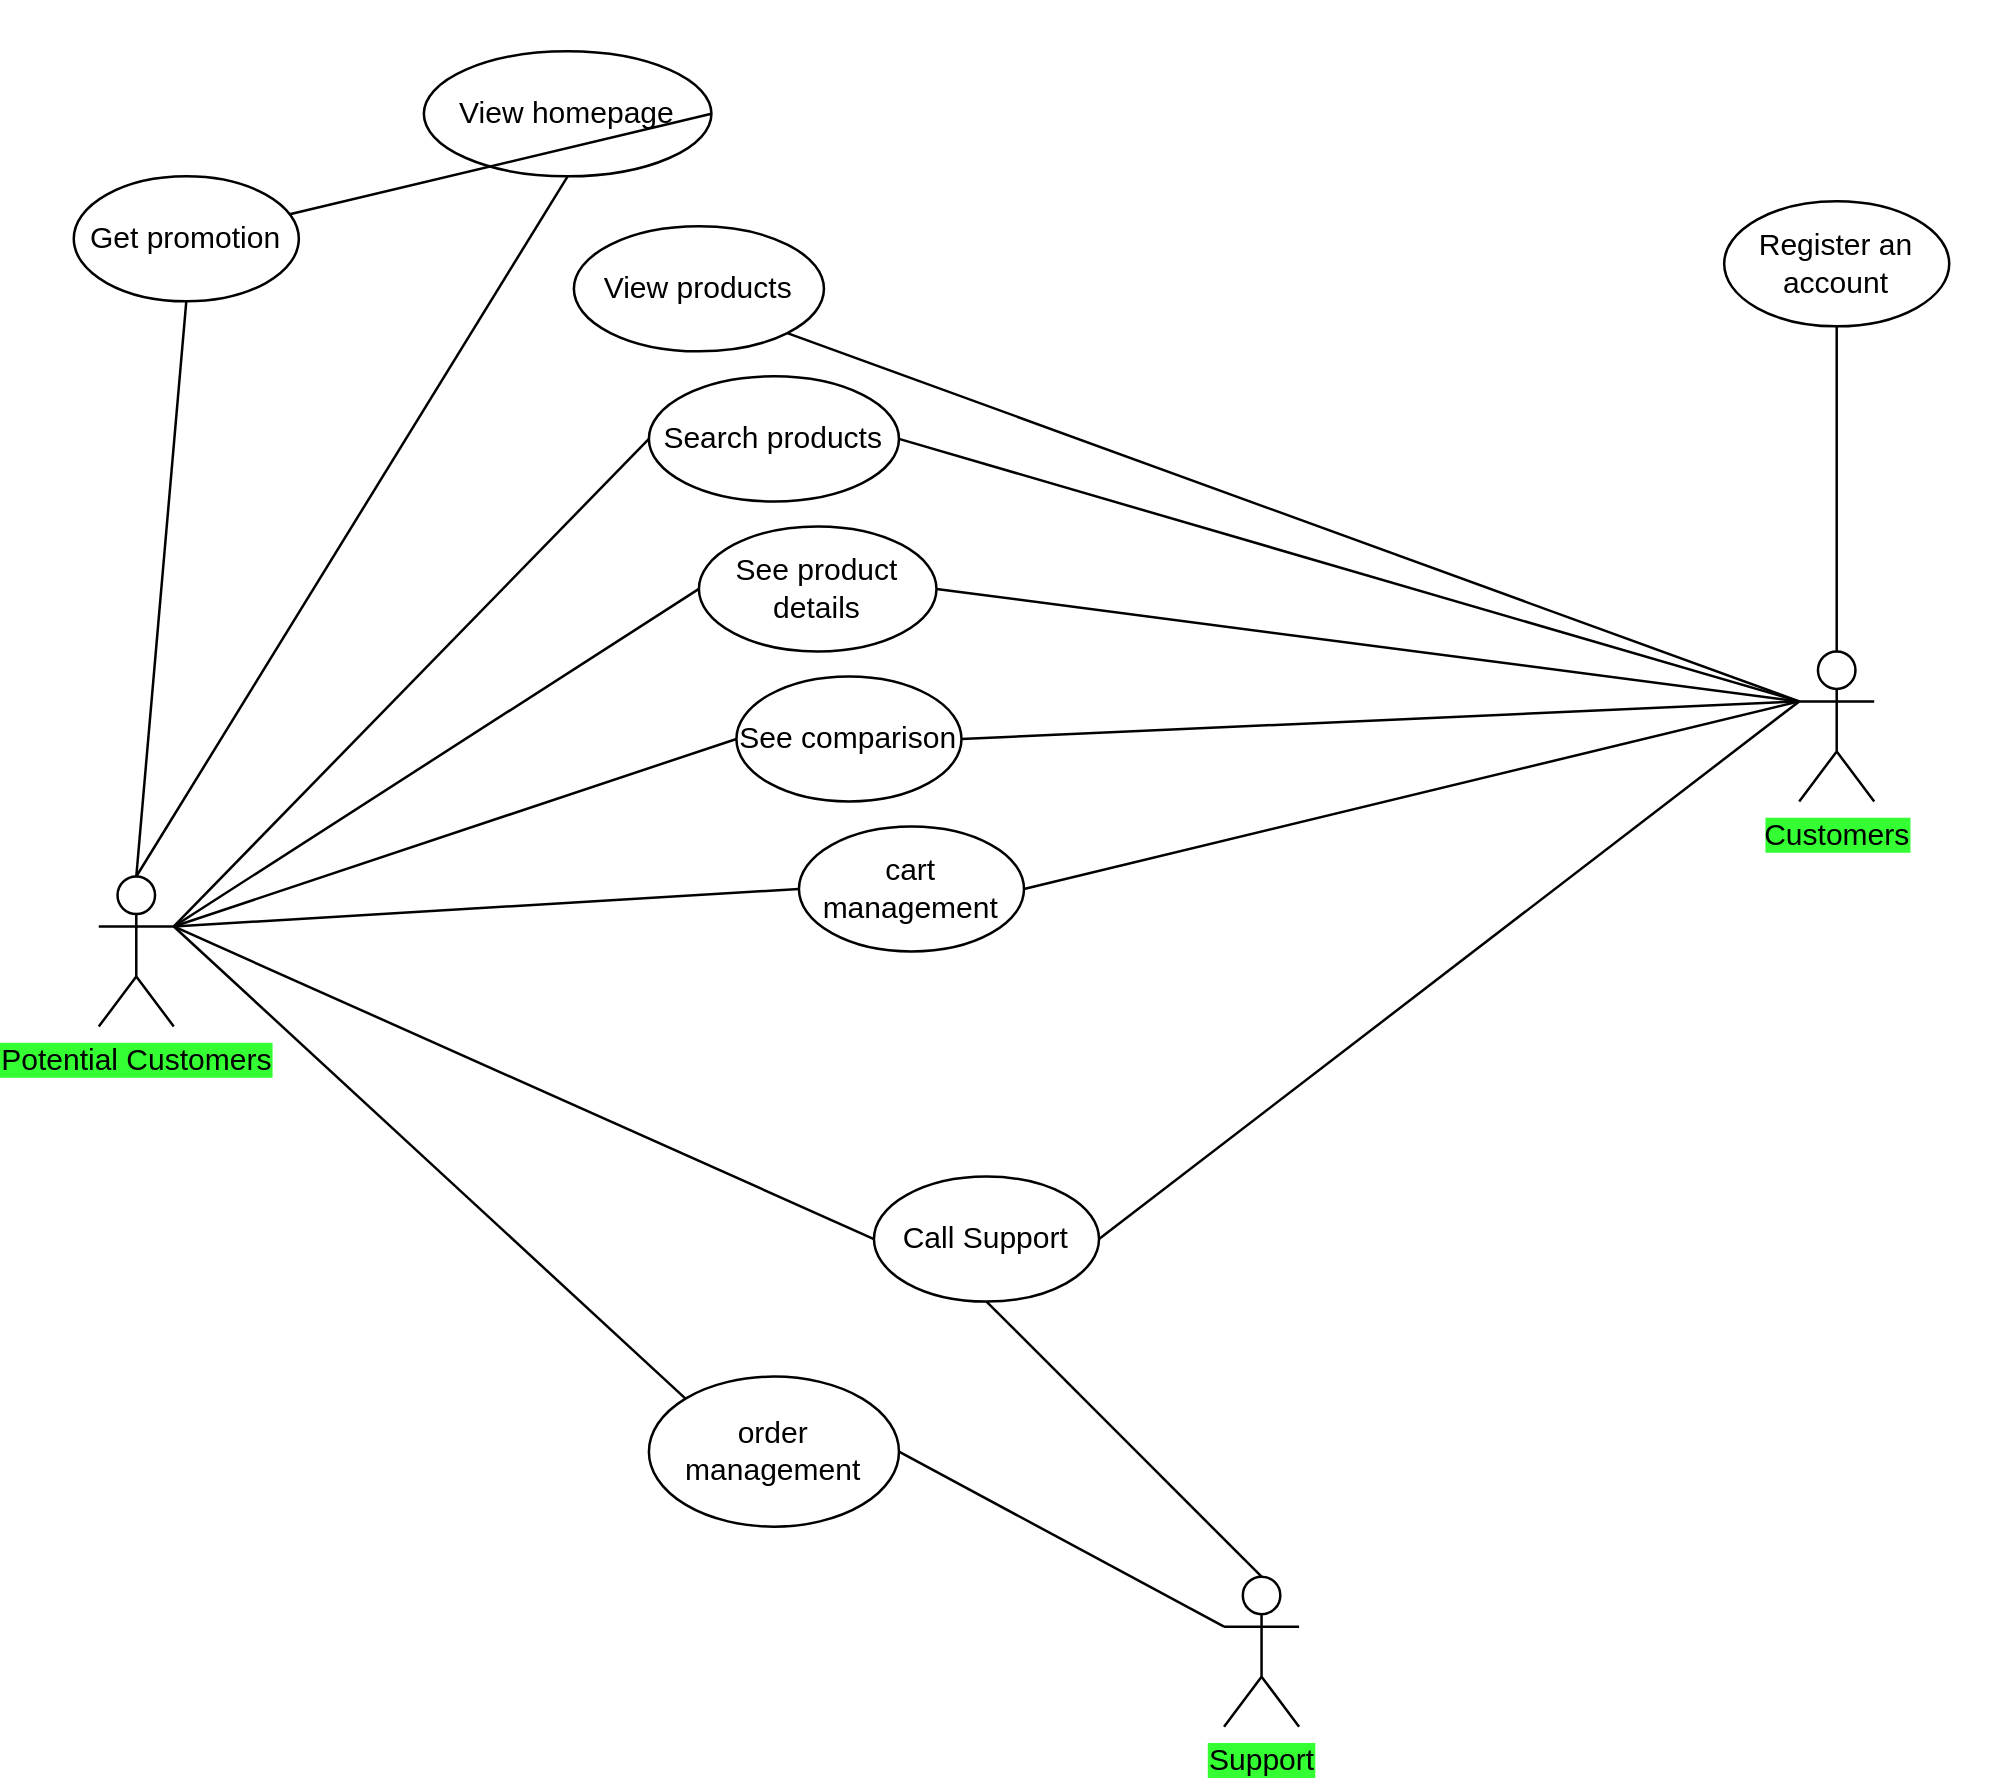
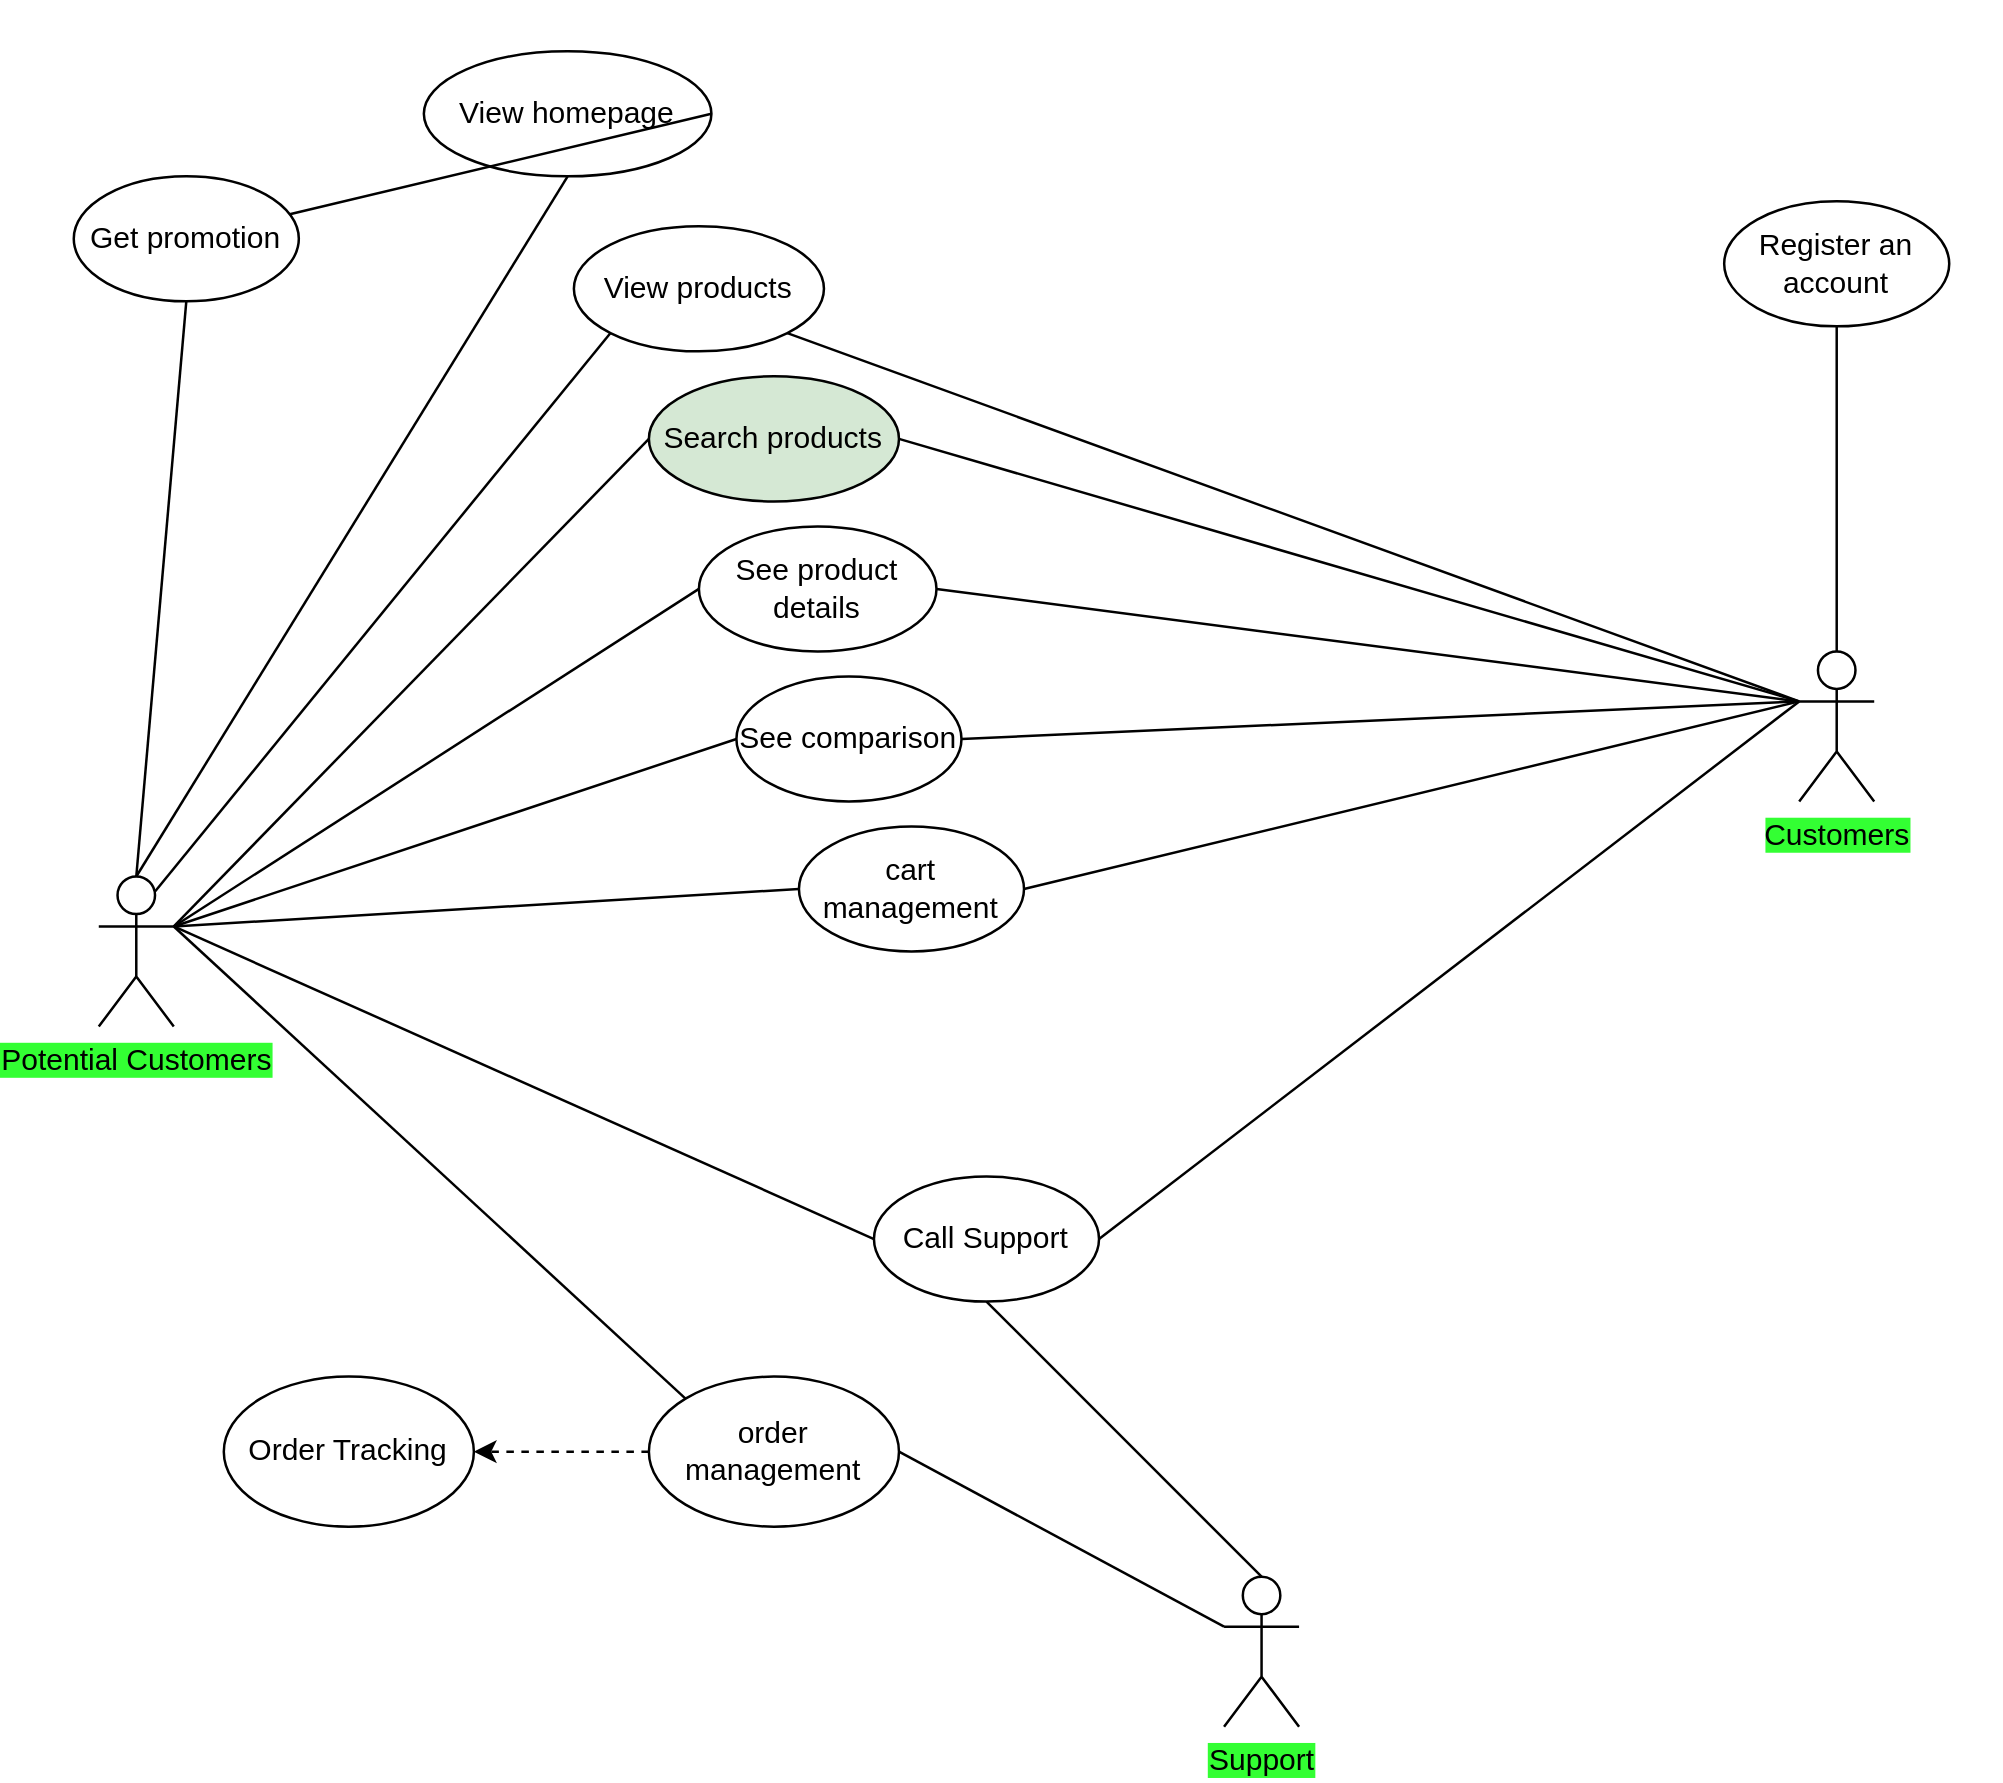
  <mxCell id="0" />
  <mxCell id="1" parent="0" />
  <mxCell id="2" value="Potential Customers" style="shape=umlActor;verticalLabelPosition=bottom;verticalAlign=top;html=1;outlineConnect=0;labelBackgroundColor=#33FF33;" parent="1" vertex="1"><mxGeometry x="30" y="350" width="30" height="60" as="geometry" /></mxCell>
  <mxCell id="3" value="View homepage" style="ellipse;whiteSpace=wrap;html=1;labelBackgroundColor=none;" parent="1" vertex="1"><mxGeometry x="160" y="20" width="115" height="50" as="geometry" /></mxCell>
  <mxCell id="4" value="" style="endArrow=none;html=1;rounded=0;entryX=0.5;entryY=1;entryDx=0;entryDy=0;exitX=0.5;exitY=0;exitDx=0;exitDy=0;exitPerimeter=0;" parent="1" source="2" target="3" edge="1"><mxGeometry width="50" height="50" relative="1" as="geometry"><mxPoint x="320" y="290" as="sourcePoint" /><mxPoint x="370" y="240" as="targetPoint" /></mxGeometry></mxCell>
  <mxCell id="5" value="View products" style="ellipse;whiteSpace=wrap;html=1;labelBackgroundColor=none;" parent="1" vertex="1"><mxGeometry x="220" y="90" width="100" height="50" as="geometry" /></mxCell>
- <mxCell id="7" value="Search products" style="ellipse;whiteSpace=wrap;html=1;labelBackgroundColor=none;" parent="1" vertex="1"><mxGeometry x="250" y="150" width="100" height="50" as="geometry" /></mxCell>
+ <mxCell id="6" value="" style="endArrow=none;html=1;rounded=0;entryX=0;entryY=1;entryDx=0;entryDy=0;exitX=0.75;exitY=0.1;exitDx=0;exitDy=0;exitPerimeter=0;" parent="1" source="2" target="5" edge="1"><mxGeometry width="50" height="50" relative="1" as="geometry"><mxPoint x="360" y="280" as="sourcePoint" /><mxPoint x="410" y="230" as="targetPoint" /></mxGeometry></mxCell>
+ <mxCell id="7" value="Search products" style="ellipse;whiteSpace=wrap;html=1;labelBackgroundColor=none;fillColor=#d5e8d4;" parent="1" vertex="1"><mxGeometry x="250" y="150" width="100" height="50" as="geometry" /></mxCell>
  <mxCell id="8" value="See product details" style="ellipse;whiteSpace=wrap;html=1;labelBackgroundColor=none;" parent="1" vertex="1"><mxGeometry x="270" y="210" width="95" height="50" as="geometry" /></mxCell>
  <mxCell id="9" value="" style="endArrow=none;html=1;rounded=0;entryX=0;entryY=0.5;entryDx=0;entryDy=0;exitX=1;exitY=0.333;exitDx=0;exitDy=0;exitPerimeter=0;" parent="1" source="2" target="8" edge="1"><mxGeometry width="50" height="50" relative="1" as="geometry"><mxPoint x="40" y="170" as="sourcePoint" /><mxPoint x="130" y="170" as="targetPoint" /></mxGeometry></mxCell>
  <mxCell id="10" value="" style="endArrow=none;html=1;rounded=0;entryX=0;entryY=0.5;entryDx=0;entryDy=0;exitX=1;exitY=0.333;exitDx=0;exitDy=0;exitPerimeter=0;" parent="1" source="2" target="7" edge="1"><mxGeometry width="50" height="50" relative="1" as="geometry"><mxPoint x="60" y="180" as="sourcePoint" /><mxPoint x="110" y="130" as="targetPoint" /></mxGeometry></mxCell>
  <mxCell id="11" value="Get promotion" style="ellipse;whiteSpace=wrap;html=1;labelBackgroundColor=none;" parent="1" vertex="1"><mxGeometry x="20" y="70" width="90" height="50" as="geometry" /></mxCell>
  <mxCell id="12" value="" style="endArrow=none;html=1;rounded=0;entryX=0.5;entryY=1;entryDx=0;entryDy=0;exitX=0.5;exitY=0;exitDx=0;exitDy=0;exitPerimeter=0;" parent="1" source="2" target="11" edge="1"><mxGeometry width="50" height="50" relative="1" as="geometry"><mxPoint x="70" y="270" as="sourcePoint" /><mxPoint x="120" y="220" as="targetPoint" /></mxGeometry></mxCell>
  <mxCell id="13" value="See comparison" style="ellipse;whiteSpace=wrap;html=1;labelBackgroundColor=none;" parent="1" vertex="1"><mxGeometry x="285" y="270" width="90" height="50" as="geometry" /></mxCell>
  <mxCell id="14" value="" style="endArrow=none;html=1;rounded=0;entryX=0;entryY=0.5;entryDx=0;entryDy=0;exitX=1;exitY=0.333;exitDx=0;exitDy=0;exitPerimeter=0;" parent="1" source="2" target="13" edge="1"><mxGeometry width="50" height="50" relative="1" as="geometry"><mxPoint x="360" y="430" as="sourcePoint" /><mxPoint x="410" y="380" as="targetPoint" /></mxGeometry></mxCell>
  <mxCell id="15" value="Support" style="shape=umlActor;verticalLabelPosition=bottom;verticalAlign=top;html=1;outlineConnect=0;labelBackgroundColor=#33FF33;" parent="1" vertex="1"><mxGeometry x="480" y="630" width="30" height="60" as="geometry" /></mxCell>
  <mxCell id="16" value="cart management" style="ellipse;whiteSpace=wrap;html=1;labelBackgroundColor=none;" parent="1" vertex="1"><mxGeometry x="310" y="330" width="90" height="50" as="geometry" /></mxCell>
  <mxCell id="17" value="" style="endArrow=none;html=1;rounded=0;entryX=0;entryY=0.5;entryDx=0;entryDy=0;exitX=1;exitY=0.333;exitDx=0;exitDy=0;exitPerimeter=0;" parent="1" source="2" target="16" edge="1"><mxGeometry width="50" height="50" relative="1" as="geometry"><mxPoint x="360" y="420" as="sourcePoint" /><mxPoint x="410" y="370" as="targetPoint" /></mxGeometry></mxCell>
  <mxCell id="18" value="Register an account" style="ellipse;whiteSpace=wrap;html=1;labelBackgroundColor=none;" parent="1" vertex="1"><mxGeometry x="680" y="80" width="90" height="50" as="geometry" /></mxCell>
  <mxCell id="19" value="" style="endArrow=none;html=1;rounded=0;exitX=0.5;exitY=1;exitDx=0;exitDy=0;entryX=0.5;entryY=0;entryDx=0;entryDy=0;entryPerimeter=0;" parent="1" source="18" target="23" edge="1"><mxGeometry width="50" height="50" relative="1" as="geometry"><mxPoint x="360" y="420" as="sourcePoint" /><mxPoint x="15" y="300" as="targetPoint" /></mxGeometry></mxCell>
  <mxCell id="20" value="Call Support" style="ellipse;whiteSpace=wrap;html=1;labelBackgroundColor=none;" parent="1" vertex="1"><mxGeometry x="340" y="470" width="90" height="50" as="geometry" /></mxCell>
  <mxCell id="21" value="" style="endArrow=none;html=1;rounded=0;exitX=0;exitY=0.5;exitDx=0;exitDy=0;entryX=1;entryY=0.333;entryDx=0;entryDy=0;entryPerimeter=0;" parent="1" source="20" target="2" edge="1"><mxGeometry width="50" height="50" relative="1" as="geometry"><mxPoint x="360" y="430" as="sourcePoint" /><mxPoint x="410" y="380" as="targetPoint" /></mxGeometry></mxCell>
  <mxCell id="22" value="" style="endArrow=none;html=1;rounded=0;exitX=0.5;exitY=1;exitDx=0;exitDy=0;entryX=0.5;entryY=0;entryDx=0;entryDy=0;entryPerimeter=0;" parent="1" source="20" target="15" edge="1"><mxGeometry width="50" height="50" relative="1" as="geometry"><mxPoint x="360" y="430" as="sourcePoint" /><mxPoint x="410" y="380" as="targetPoint" /></mxGeometry></mxCell>
  <mxCell id="23" value="Customers" style="shape=umlActor;verticalLabelPosition=bottom;verticalAlign=top;html=1;outlineConnect=0;labelBackgroundColor=#33FF33;" parent="1" vertex="1"><mxGeometry x="710" y="260" width="30" height="60" as="geometry" /></mxCell>
  <mxCell id="24" value="" style="endArrow=none;html=1;rounded=0;entryX=1;entryY=0.5;entryDx=0;entryDy=0;exitX=0;exitY=0.333;exitDx=0;exitDy=0;exitPerimeter=0;" parent="1" source="23" target="20" edge="1"><mxGeometry width="50" height="50" relative="1" as="geometry"><mxPoint x="360" y="440" as="sourcePoint" /><mxPoint x="410" y="390" as="targetPoint" /></mxGeometry></mxCell>
  <mxCell id="25" value="order management" style="ellipse;whiteSpace=wrap;html=1;labelBackgroundColor=none;" parent="1" vertex="1"><mxGeometry x="250" y="550" width="100" height="60" as="geometry" /></mxCell>
+ <mxCell id="26" value="Order Tracking" style="ellipse;whiteSpace=wrap;html=1;labelBackgroundColor=none;" parent="1" vertex="1"><mxGeometry x="80" y="550" width="100" height="60" as="geometry" /></mxCell>
+ <mxCell id="27" value="" style="endArrow=classic;html=1;rounded=0;dashed=1;exitX=0;exitY=0.5;exitDx=0;exitDy=0;entryX=1;entryY=0.5;entryDx=0;entryDy=0;" parent="1" source="25" target="26" edge="1"><mxGeometry width="50" height="50" relative="1" as="geometry"><mxPoint x="360" y="440" as="sourcePoint" /><mxPoint x="410" y="390" as="targetPoint" /></mxGeometry></mxCell>
  <mxCell id="28" value="" style="endArrow=none;html=1;rounded=0;exitX=0;exitY=0.333;exitDx=0;exitDy=0;exitPerimeter=0;entryX=1;entryY=0.5;entryDx=0;entryDy=0;" parent="1" source="15" target="25" edge="1"><mxGeometry width="50" height="50" relative="1" as="geometry"><mxPoint x="360" y="440" as="sourcePoint" /><mxPoint x="410" y="390" as="targetPoint" /></mxGeometry></mxCell>
  <mxCell id="29" value="" style="endArrow=none;html=1;rounded=0;entryX=0;entryY=0.333;entryDx=0;entryDy=0;entryPerimeter=0;exitX=1;exitY=0.5;exitDx=0;exitDy=0;" parent="1" source="16" target="23" edge="1"><mxGeometry width="50" height="50" relative="1" as="geometry"><mxPoint x="360" y="440" as="sourcePoint" /><mxPoint x="410" y="390" as="targetPoint" /></mxGeometry></mxCell>
  <mxCell id="30" value="" style="endArrow=none;html=1;rounded=0;entryX=0;entryY=0;entryDx=0;entryDy=0;exitX=1;exitY=0.333;exitDx=0;exitDy=0;exitPerimeter=0;" parent="1" source="2" target="25" edge="1"><mxGeometry width="50" height="50" relative="1" as="geometry"><mxPoint x="40" y="350" as="sourcePoint" /><mxPoint x="410" y="390" as="targetPoint" /></mxGeometry></mxCell>
  <mxCell id="31" value="" style="endArrow=none;html=1;rounded=0;exitX=1;exitY=0.5;exitDx=0;exitDy=0;entryX=0;entryY=0.333;entryDx=0;entryDy=0;entryPerimeter=0;" parent="1" source="13" target="23" edge="1"><mxGeometry width="50" height="50" relative="1" as="geometry"><mxPoint x="410" y="280" as="sourcePoint" /><mxPoint x="460" y="230" as="targetPoint" /></mxGeometry></mxCell>
  <mxCell id="32" value="" style="endArrow=none;html=1;rounded=0;exitX=1;exitY=0.5;exitDx=0;exitDy=0;entryX=0;entryY=0.333;entryDx=0;entryDy=0;entryPerimeter=0;" parent="1" source="8" target="23" edge="1"><mxGeometry width="50" height="50" relative="1" as="geometry"><mxPoint x="400" y="220" as="sourcePoint" /><mxPoint x="450" y="170" as="targetPoint" /></mxGeometry></mxCell>
  <mxCell id="33" value="" style="endArrow=none;html=1;rounded=0;entryX=0;entryY=0.333;entryDx=0;entryDy=0;entryPerimeter=0;exitX=1;exitY=0.5;exitDx=0;exitDy=0;" parent="1" source="7" target="23" edge="1"><mxGeometry width="50" height="50" relative="1" as="geometry"><mxPoint x="360" y="440" as="sourcePoint" /><mxPoint x="410" y="390" as="targetPoint" /></mxGeometry></mxCell>
  <mxCell id="34" value="" style="endArrow=none;html=1;rounded=0;entryX=0;entryY=0.333;entryDx=0;entryDy=0;entryPerimeter=0;exitX=1;exitY=1;exitDx=0;exitDy=0;" parent="1" source="5" target="23" edge="1"><mxGeometry width="50" height="50" relative="1" as="geometry"><mxPoint x="360" y="440" as="sourcePoint" /><mxPoint x="410" y="390" as="targetPoint" /></mxGeometry></mxCell>
  <mxCell id="35" value="" style="endArrow=none;html=1;rounded=0;exitX=1;exitY=0.5;exitDx=0;exitDy=0;" parent="1" source="3" target="11" edge="1"><mxGeometry width="50" height="50" relative="1" as="geometry"><mxPoint x="360" y="440" as="sourcePoint" /><mxPoint x="630" y="280" as="targetPoint" /></mxGeometry></mxCell>
